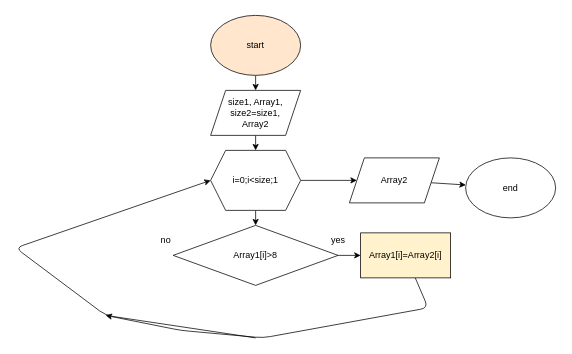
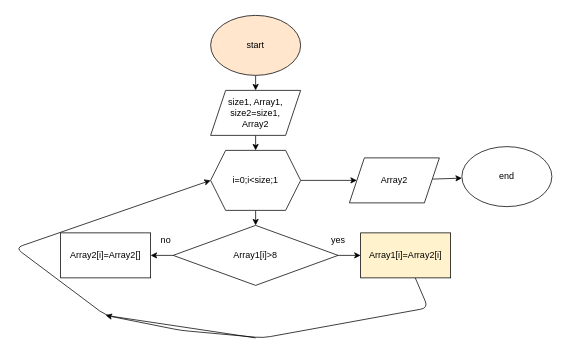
  <mxCell id="0" />
  <mxCell id="1" parent="0" />
  <mxCell id="2" value="" style="edgeStyle=none;html=1;" parent="1" source="3" target="5" edge="1"><mxGeometry relative="1" as="geometry" /></mxCell>
  <mxCell id="3" value="start" style="ellipse;whiteSpace=wrap;html=1;fillColor=#ffe6cc;" parent="1" vertex="1"><mxGeometry x="280" y="20" width="120" height="80" as="geometry" /></mxCell>
  <mxCell id="4" value="" style="edgeStyle=none;html=1;" parent="1" source="5" target="8" edge="1"><mxGeometry relative="1" as="geometry" /></mxCell>
  <mxCell id="5" value="size1, Array1,&lt;br&gt;size2=size1,&lt;br&gt;Array2" style="shape=parallelogram;perimeter=parallelogramPerimeter;whiteSpace=wrap;html=1;fixedSize=1;" parent="1" vertex="1"><mxGeometry x="280" y="120" width="120" height="60" as="geometry" /></mxCell>
  <mxCell id="6" value="" style="edgeStyle=none;html=1;" parent="1" source="8" target="11" edge="1"><mxGeometry relative="1" as="geometry" /></mxCell>
  <mxCell id="7" value="" style="edgeStyle=none;html=1;" edge="1" parent="1" source="8" target="19"><mxGeometry relative="1" as="geometry" /></mxCell>
  <mxCell id="8" value="i=0;i&amp;lt;size;1" style="shape=hexagon;perimeter=hexagonPerimeter2;whiteSpace=wrap;html=1;fixedSize=1;" parent="1" vertex="1"><mxGeometry x="280" y="200" width="120" height="80" as="geometry" /></mxCell>
  <mxCell id="9" value="" style="edgeStyle=none;html=1;" parent="1" source="11" target="13" edge="1"><mxGeometry relative="1" as="geometry" /></mxCell>
+ <mxCell id="10" value="" style="edgeStyle=none;html=1;" parent="1" source="11" target="15" edge="1"><mxGeometry relative="1" as="geometry" /></mxCell>
  <mxCell id="11" value="Array1[i]&amp;gt;8" style="rhombus;whiteSpace=wrap;html=1;" parent="1" vertex="1"><mxGeometry x="230" y="300" width="220" height="80" as="geometry" /></mxCell>
  <mxCell id="12" style="edgeStyle=none;html=1;" parent="1" source="13" edge="1"><mxGeometry relative="1" as="geometry"><mxPoint x="140" y="420" as="targetPoint" /><Array as="points"><mxPoint x="570" y="410" /><mxPoint x="350" y="450" /><mxPoint x="240" y="440" /></Array></mxGeometry></mxCell>
  <mxCell id="13" value="Array1[i]=Array2[i]" style="rounded=0;whiteSpace=wrap;html=1;fillColor=#fff2cc;" parent="1" vertex="1"><mxGeometry x="480" y="310" width="120" height="60" as="geometry" /></mxCell>
  <mxCell id="14" style="edgeStyle=none;html=1;entryX=0;entryY=0.5;entryDx=0;entryDy=0;" edge="1" parent="1" target="8"><mxGeometry relative="1" as="geometry"><mxPoint x="50" y="420" as="targetPoint" /><mxPoint x="340" y="450" as="sourcePoint" /><Array as="points"><mxPoint x="140" y="420" /><mxPoint x="20" y="330" /></Array></mxGeometry></mxCell>
+ <mxCell id="15" value="Array2[i]=Array2[]" style="rounded=0;whiteSpace=wrap;html=1;" parent="1" vertex="1"><mxGeometry x="80" y="310" width="120" height="60" as="geometry" /></mxCell>
  <mxCell id="16" value="yes" style="text;html=1;align=center;verticalAlign=middle;resizable=0;points=[];autosize=1;strokeColor=none;" parent="1" vertex="1"><mxGeometry x="435" y="310" width="30" height="20" as="geometry" /></mxCell>
  <mxCell id="17" value="no" style="text;html=1;align=center;verticalAlign=middle;resizable=0;points=[];autosize=1;strokeColor=none;" parent="1" vertex="1"><mxGeometry x="205" y="310" width="30" height="20" as="geometry" /></mxCell>
  <mxCell id="18" value="" style="edgeStyle=none;html=1;" edge="1" parent="1" source="19" target="20"><mxGeometry relative="1" as="geometry" /></mxCell>
  <mxCell id="19" value="Array2" style="shape=parallelogram;perimeter=parallelogramPerimeter;whiteSpace=wrap;html=1;fixedSize=1;" vertex="1" parent="1"><mxGeometry x="465" y="210" width="120" height="60" as="geometry" /></mxCell>
- <mxCell id="20" value="end" style="ellipse;whiteSpace=wrap;html=1;" vertex="1" parent="1"><mxGeometry x="620" y="210" width="120" height="80" as="geometry" /></mxCell>
+ <mxCell id="20" value="end" style="ellipse;whiteSpace=wrap;html=1;" vertex="1" parent="1"><mxGeometry x="615" y="195" width="120" height="80" as="geometry" /></mxCell>
